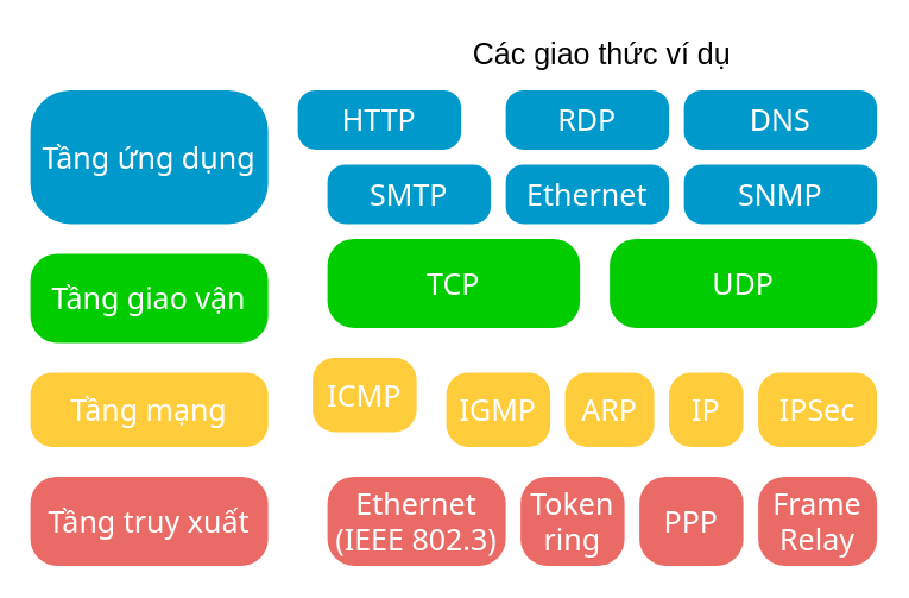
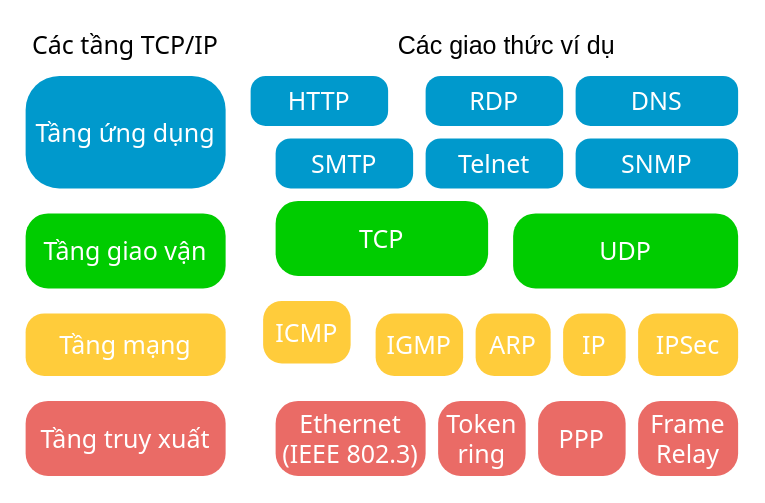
  <mxCell id="0" />
  <mxCell id="1" parent="0" />
  <mxCell id="2" value="Tầng ứng dụng" style="rounded=1;whiteSpace=wrap;html=1;fontSize=20;arcSize=30;fontFamily=Noto Sans;fontSource=https%3A%2F%2Ffonts.googleapis.com%2Fcss%3Ffamily%3DNoto%2BSans;fontColor=#FFFFFF;fillColor=#0099CC;strokeColor=none;imageHeight=24;" vertex="1" parent="1"><mxGeometry x="20" y="60" width="160" height="90" as="geometry" /></mxCell>
  <mxCell id="3" value="Tầng giao vận" style="rounded=1;whiteSpace=wrap;html=1;fontSize=20;arcSize=30;fontFamily=Noto Sans;fontSource=https%3A%2F%2Ffonts.googleapis.com%2Fcss%3Ffamily%3DNoto%2BSans;fontColor=#FFFFFF;strokeColor=none;fillColor=#00CC00;imageHeight=24;" vertex="1" parent="1"><mxGeometry x="20" y="170" width="160" height="60" as="geometry" /></mxCell>
  <mxCell id="4" value="Tầng mạng" style="rounded=1;whiteSpace=wrap;html=1;fontSize=20;arcSize=30;fontFamily=Noto Sans;fontSource=https%3A%2F%2Ffonts.googleapis.com%2Fcss%3Ffamily%3DNoto%2BSans;strokeColor=none;fillColor=#FFCC3B;fontColor=#FFFFFF;imageHeight=24;" vertex="1" parent="1"><mxGeometry x="20" y="250" width="160" height="50" as="geometry" /></mxCell>
  <mxCell id="5" value="Tầng truy xuất" style="rounded=1;whiteSpace=wrap;html=1;fontSize=20;arcSize=30;fontFamily=Noto Sans;fontSource=https%3A%2F%2Ffonts.googleapis.com%2Fcss%3Ffamily%3DNoto%2BSans;fontColor=#FFFFFF;strokeColor=none;fillColor=#EA6B66;imageHeight=24;" vertex="1" parent="1"><mxGeometry x="20" y="320" width="160" height="60" as="geometry" /></mxCell>
  <mxCell id="6" value="HTTP" style="rounded=1;whiteSpace=wrap;html=1;fontSize=20;arcSize=30;fontFamily=Noto Sans;fontSource=https%3A%2F%2Ffonts.googleapis.com%2Fcss%3Ffamily%3DNoto%2BSans;fontColor=#FFFFFF;fillColor=#0099CC;strokeColor=none;imageHeight=24;" vertex="1" parent="1"><mxGeometry x="200" y="60" width="110" height="40" as="geometry" /></mxCell>
  <mxCell id="7" value="RDP" style="rounded=1;whiteSpace=wrap;html=1;fontSize=20;arcSize=30;fontFamily=Noto Sans;fontSource=https%3A%2F%2Ffonts.googleapis.com%2Fcss%3Ffamily%3DNoto%2BSans;fontColor=#FFFFFF;fillColor=#0099CC;strokeColor=none;imageHeight=24;" vertex="1" parent="1"><mxGeometry x="340" y="60" width="110" height="40" as="geometry" /></mxCell>
  <mxCell id="8" value="DNS" style="rounded=1;whiteSpace=wrap;html=1;fontSize=20;arcSize=30;fontFamily=Noto Sans;fontSource=https%3A%2F%2Ffonts.googleapis.com%2Fcss%3Ffamily%3DNoto%2BSans;fontColor=#FFFFFF;fillColor=#0099CC;strokeColor=none;imageHeight=24;" vertex="1" parent="1"><mxGeometry x="460" y="60" width="130" height="40" as="geometry" /></mxCell>
  <mxCell id="9" value="SMTP" style="rounded=1;whiteSpace=wrap;html=1;fontSize=20;arcSize=30;fontFamily=Noto Sans;fontSource=https%3A%2F%2Ffonts.googleapis.com%2Fcss%3Ffamily%3DNoto%2BSans;fontColor=#FFFFFF;fillColor=#0099CC;strokeColor=none;imageHeight=24;" vertex="1" parent="1"><mxGeometry x="220" y="110" width="110" height="40" as="geometry" /></mxCell>
- <mxCell id="10" value="Ethernet" style="rounded=1;whiteSpace=wrap;html=1;fontSize=20;arcSize=30;fontFamily=Noto Sans;fontSource=https%3A%2F%2Ffonts.googleapis.com%2Fcss%3Ffamily%3DNoto%2BSans;fontColor=#FFFFFF;fillColor=#0099CC;strokeColor=none;imageHeight=24;" vertex="1" parent="1"><mxGeometry x="340" y="110" width="110" height="40" as="geometry" /></mxCell>
+ <mxCell id="10" value="Telnet" style="rounded=1;whiteSpace=wrap;html=1;fontSize=20;arcSize=30;fontFamily=Noto Sans;fontSource=https%3A%2F%2Ffonts.googleapis.com%2Fcss%3Ffamily%3DNoto%2BSans;fontColor=#FFFFFF;fillColor=#0099CC;strokeColor=none;imageHeight=24;" vertex="1" parent="1"><mxGeometry x="340" y="110" width="110" height="40" as="geometry" /></mxCell>
  <mxCell id="11" value="SNMP" style="rounded=1;whiteSpace=wrap;html=1;fontSize=20;arcSize=30;fontFamily=Noto Sans;fontSource=https%3A%2F%2Ffonts.googleapis.com%2Fcss%3Ffamily%3DNoto%2BSans;fontColor=#FFFFFF;fillColor=#0099CC;strokeColor=none;imageHeight=24;" vertex="1" parent="1"><mxGeometry x="460" y="110" width="130" height="40" as="geometry" /></mxCell>
  <mxCell id="12" value="TCP" style="rounded=1;whiteSpace=wrap;html=1;fontSize=20;arcSize=30;fontFamily=Noto Sans;fontSource=https%3A%2F%2Ffonts.googleapis.com%2Fcss%3Ffamily%3DNoto%2BSans;fontColor=#FFFFFF;strokeColor=none;fillColor=#00CC00;imageHeight=24;" vertex="1" parent="1"><mxGeometry x="220" y="160" width="170" height="60" as="geometry" /></mxCell>
- <mxCell id="13" value="UDP" style="rounded=1;whiteSpace=wrap;html=1;fontSize=20;arcSize=30;fontFamily=Noto Sans;fontSource=https%3A%2F%2Ffonts.googleapis.com%2Fcss%3Ffamily%3DNoto%2BSans;fontColor=#FFFFFF;strokeColor=none;fillColor=#00CC00;imageHeight=24;" vertex="1" parent="1"><mxGeometry x="410" y="160" width="180" height="60" as="geometry" /></mxCell>
+ <mxCell id="13" value="UDP" style="rounded=1;whiteSpace=wrap;html=1;fontSize=20;arcSize=30;fontFamily=Noto Sans;fontSource=https%3A%2F%2Ffonts.googleapis.com%2Fcss%3Ffamily%3DNoto%2BSans;fontColor=#FFFFFF;strokeColor=none;fillColor=#00CC00;imageHeight=24;" vertex="1" parent="1"><mxGeometry x="410" y="170" width="180" height="60" as="geometry" /></mxCell>
  <mxCell id="14" value="ICMP" style="rounded=1;whiteSpace=wrap;html=1;fontSize=20;arcSize=30;fontFamily=Noto Sans;fontSource=https%3A%2F%2Ffonts.googleapis.com%2Fcss%3Ffamily%3DNoto%2BSans;strokeColor=none;fillColor=#FFCC3B;fontColor=#FFFFFF;imageHeight=24;" vertex="1" parent="1"><mxGeometry x="210" y="240" width="70" height="50" as="geometry" /></mxCell>
  <mxCell id="15" value="IGMP" style="rounded=1;whiteSpace=wrap;html=1;fontSize=20;arcSize=30;fontFamily=Noto Sans;fontSource=https%3A%2F%2Ffonts.googleapis.com%2Fcss%3Ffamily%3DNoto%2BSans;strokeColor=none;fillColor=#FFCC3B;fontColor=#FFFFFF;imageHeight=24;" vertex="1" parent="1"><mxGeometry x="300" y="250" width="70" height="50" as="geometry" /></mxCell>
  <mxCell id="16" value="ARP" style="rounded=1;whiteSpace=wrap;html=1;fontSize=20;arcSize=30;fontFamily=Noto Sans;fontSource=https%3A%2F%2Ffonts.googleapis.com%2Fcss%3Ffamily%3DNoto%2BSans;strokeColor=none;fillColor=#FFCC3B;fontColor=#FFFFFF;imageHeight=24;" vertex="1" parent="1"><mxGeometry x="380" y="250" width="60" height="50" as="geometry" /></mxCell>
  <mxCell id="17" value="IP" style="rounded=1;whiteSpace=wrap;html=1;fontSize=20;arcSize=30;fontFamily=Noto Sans;fontSource=https%3A%2F%2Ffonts.googleapis.com%2Fcss%3Ffamily%3DNoto%2BSans;strokeColor=none;fillColor=#FFCC3B;fontColor=#FFFFFF;imageHeight=24;" vertex="1" parent="1"><mxGeometry x="450" y="250" width="50" height="50" as="geometry" /></mxCell>
  <mxCell id="18" value="IPSec" style="rounded=1;whiteSpace=wrap;html=1;fontSize=20;arcSize=30;fontFamily=Noto Sans;fontSource=https%3A%2F%2Ffonts.googleapis.com%2Fcss%3Ffamily%3DNoto%2BSans;strokeColor=none;fillColor=#FFCC3B;fontColor=#FFFFFF;imageHeight=24;" vertex="1" parent="1"><mxGeometry x="510" y="250" width="80" height="50" as="geometry" /></mxCell>
  <mxCell id="19" value="Ethernet&lt;br&gt;(IEEE 802.3)" style="rounded=1;whiteSpace=wrap;html=1;fontSize=20;arcSize=30;fontFamily=Noto Sans;fontSource=https%3A%2F%2Ffonts.googleapis.com%2Fcss%3Ffamily%3DNoto%2BSans;fontColor=#FFFFFF;strokeColor=none;fillColor=#EA6B66;imageHeight=24;" vertex="1" parent="1"><mxGeometry x="220" y="320" width="120" height="60" as="geometry" /></mxCell>
  <mxCell id="20" value="Token ring" style="rounded=1;whiteSpace=wrap;html=1;fontSize=20;arcSize=30;fontFamily=Noto Sans;fontSource=https%3A%2F%2Ffonts.googleapis.com%2Fcss%3Ffamily%3DNoto%2BSans;fontColor=#FFFFFF;strokeColor=none;fillColor=#EA6B66;imageHeight=24;" vertex="1" parent="1"><mxGeometry x="350" y="320" width="70" height="60" as="geometry" /></mxCell>
  <mxCell id="21" value="PPP" style="rounded=1;whiteSpace=wrap;html=1;fontSize=20;arcSize=30;fontFamily=Noto Sans;fontSource=https%3A%2F%2Ffonts.googleapis.com%2Fcss%3Ffamily%3DNoto%2BSans;fontColor=#FFFFFF;strokeColor=none;fillColor=#EA6B66;imageHeight=24;" vertex="1" parent="1"><mxGeometry x="430" y="320" width="70" height="60" as="geometry" /></mxCell>
  <mxCell id="22" value="Frame Relay" style="rounded=1;whiteSpace=wrap;html=1;fontSize=20;arcSize=30;fontFamily=Noto Sans;fontSource=https%3A%2F%2Ffonts.googleapis.com%2Fcss%3Ffamily%3DNoto%2BSans;fontColor=#FFFFFF;strokeColor=none;fillColor=#EA6B66;imageHeight=24;" vertex="1" parent="1"><mxGeometry x="510" y="320" width="80" height="60" as="geometry" /></mxCell>
+ <mxCell id="23" value="&lt;font face=&quot;Noto Sans&quot; data-font-src=&quot;https://fonts.googleapis.com/css?family=Noto+Sans&quot; style=&quot;font-size: 20px;&quot;&gt;Các tầng TCP/IP&lt;/font&gt;" style="text;html=1;align=center;verticalAlign=middle;whiteSpace=wrap;rounded=0;fontSize=20;" vertex="1" parent="1"><mxGeometry x="20" y="20" width="160" height="30" as="geometry" /></mxCell>
  <mxCell id="24" value="Các giao thức ví dụ" style="text;html=1;align=center;verticalAlign=middle;whiteSpace=wrap;rounded=0;fontSize=20;" vertex="1" parent="1"><mxGeometry x="220" y="20" width="370" height="30" as="geometry" /></mxCell>
